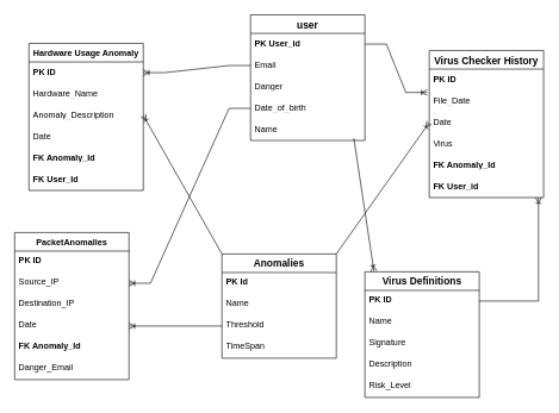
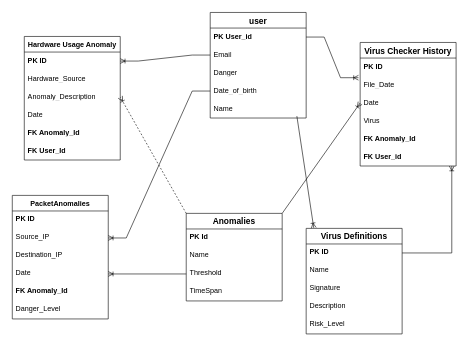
  <mxCell id="0" />
  <mxCell id="1" parent="0" />
  <mxCell id="2" value="Virus Checker History" style="swimlane;fontStyle=1;childLayout=stackLayout;horizontal=1;startSize=26;horizontalStack=0;resizeParent=1;resizeParentMax=0;resizeLast=0;collapsible=1;marginBottom=0;align=center;fontSize=14;" parent="1" vertex="1"><mxGeometry x="600" y="70" width="160" height="206" as="geometry" /></mxCell>
  <mxCell id="3" value="&lt;b&gt;PK ID&lt;/b&gt;" style="text;strokeColor=none;fillColor=none;spacingLeft=4;spacingRight=4;overflow=hidden;rotatable=0;points=[[0,0.5],[1,0.5]];portConstraint=eastwest;fontSize=12;whiteSpace=wrap;html=1;" parent="2" vertex="1"><mxGeometry y="26" width="160" height="30" as="geometry" /></mxCell>
  <mxCell id="4" value="File_Date" style="text;strokeColor=none;fillColor=none;spacingLeft=4;spacingRight=4;overflow=hidden;rotatable=0;points=[[0,0.5],[1,0.5]];portConstraint=eastwest;fontSize=12;whiteSpace=wrap;html=1;" parent="2" vertex="1"><mxGeometry y="56" width="160" height="30" as="geometry" /></mxCell>
  <mxCell id="5" value="Date" style="text;strokeColor=none;fillColor=none;spacingLeft=4;spacingRight=4;overflow=hidden;rotatable=0;points=[[0,0.5],[1,0.5]];portConstraint=eastwest;fontSize=12;whiteSpace=wrap;html=1;" parent="2" vertex="1"><mxGeometry y="86" width="160" height="30" as="geometry" /></mxCell>
  <mxCell id="6" value="Virus" style="text;strokeColor=none;fillColor=none;spacingLeft=4;spacingRight=4;overflow=hidden;rotatable=0;points=[[0,0.5],[1,0.5]];portConstraint=eastwest;fontSize=12;whiteSpace=wrap;html=1;" parent="2" vertex="1"><mxGeometry y="116" width="160" height="30" as="geometry" /></mxCell>
  <mxCell id="7" value="&lt;b&gt;FK Anomaly_Id&lt;/b&gt;" style="text;strokeColor=none;fillColor=none;spacingLeft=4;spacingRight=4;overflow=hidden;rotatable=0;points=[[0,0.5],[1,0.5]];portConstraint=eastwest;fontSize=12;whiteSpace=wrap;html=1;" parent="2" vertex="1"><mxGeometry y="146" width="160" height="30" as="geometry" /></mxCell>
  <mxCell id="8" value="&lt;b&gt;FK User_id&lt;/b&gt;" style="text;strokeColor=none;fillColor=none;spacingLeft=4;spacingRight=4;overflow=hidden;rotatable=0;points=[[0,0.5],[1,0.5]];portConstraint=eastwest;fontSize=12;whiteSpace=wrap;html=1;" parent="2" vertex="1"><mxGeometry y="176" width="160" height="30" as="geometry" /></mxCell>
  <mxCell id="9" value="user" style="swimlane;fontStyle=1;childLayout=stackLayout;horizontal=1;startSize=26;horizontalStack=0;resizeParent=1;resizeParentMax=0;resizeLast=0;collapsible=1;marginBottom=0;align=center;fontSize=14;" parent="1" vertex="1"><mxGeometry x="350" y="20" width="160" height="176" as="geometry" /></mxCell>
  <mxCell id="10" value="&lt;b&gt;PK User_id&lt;/b&gt;" style="text;strokeColor=none;fillColor=none;spacingLeft=4;spacingRight=4;overflow=hidden;rotatable=0;points=[[0,0.5],[1,0.5]];portConstraint=eastwest;fontSize=12;whiteSpace=wrap;html=1;" parent="9" vertex="1"><mxGeometry y="26" width="160" height="30" as="geometry" /></mxCell>
  <mxCell id="11" value="Email" style="text;strokeColor=none;fillColor=none;spacingLeft=4;spacingRight=4;overflow=hidden;rotatable=0;points=[[0,0.5],[1,0.5]];portConstraint=eastwest;fontSize=12;whiteSpace=wrap;html=1;" parent="9" vertex="1"><mxGeometry y="56" width="160" height="30" as="geometry" /></mxCell>
  <mxCell id="12" value="Danger" style="text;strokeColor=none;fillColor=none;spacingLeft=4;spacingRight=4;overflow=hidden;rotatable=0;points=[[0,0.5],[1,0.5]];portConstraint=eastwest;fontSize=12;whiteSpace=wrap;html=1;" parent="9" vertex="1"><mxGeometry y="86" width="160" height="30" as="geometry" /></mxCell>
  <mxCell id="13" value="Date_of_birth" style="text;strokeColor=none;fillColor=none;spacingLeft=4;spacingRight=4;overflow=hidden;rotatable=0;points=[[0,0.5],[1,0.5]];portConstraint=eastwest;fontSize=12;whiteSpace=wrap;html=1;" parent="9" vertex="1"><mxGeometry y="116" width="160" height="30" as="geometry" /></mxCell>
  <mxCell id="14" value="Name" style="text;strokeColor=none;fillColor=none;spacingLeft=4;spacingRight=4;overflow=hidden;rotatable=0;points=[[0,0.5],[1,0.5]];portConstraint=eastwest;fontSize=12;whiteSpace=wrap;html=1;" parent="9" vertex="1"><mxGeometry y="146" width="160" height="30" as="geometry" /></mxCell>
  <mxCell id="15" value="Hardware Usage Anomaly" style="swimlane;fontStyle=1;childLayout=stackLayout;horizontal=1;startSize=26;horizontalStack=0;resizeParent=1;resizeParentMax=0;resizeLast=0;collapsible=1;marginBottom=0;align=center;fontSize=12;" parent="1" vertex="1"><mxGeometry x="40" y="60" width="160" height="206" as="geometry" /></mxCell>
  <mxCell id="16" value="&lt;b&gt;PK ID&lt;/b&gt;" style="text;strokeColor=none;fillColor=none;spacingLeft=4;spacingRight=4;overflow=hidden;rotatable=0;points=[[0,0.5],[1,0.5]];portConstraint=eastwest;fontSize=12;whiteSpace=wrap;html=1;" parent="15" vertex="1"><mxGeometry y="26" width="160" height="30" as="geometry" /></mxCell>
- <mxCell id="17" value="Hardware_Name" style="text;strokeColor=none;fillColor=none;spacingLeft=4;spacingRight=4;overflow=hidden;rotatable=0;points=[[0,0.5],[1,0.5]];portConstraint=eastwest;fontSize=12;whiteSpace=wrap;html=1;" parent="15" vertex="1"><mxGeometry y="56" width="160" height="30" as="geometry" /></mxCell>
+ <mxCell id="17" value="Hardware_Source" style="text;strokeColor=none;fillColor=none;spacingLeft=4;spacingRight=4;overflow=hidden;rotatable=0;points=[[0,0.5],[1,0.5]];portConstraint=eastwest;fontSize=12;whiteSpace=wrap;html=1;" parent="15" vertex="1"><mxGeometry y="56" width="160" height="30" as="geometry" /></mxCell>
  <mxCell id="18" value="Anomaly_Description" style="text;strokeColor=none;fillColor=none;spacingLeft=4;spacingRight=4;overflow=hidden;rotatable=0;points=[[0,0.5],[1,0.5]];portConstraint=eastwest;fontSize=12;whiteSpace=wrap;html=1;" parent="15" vertex="1"><mxGeometry y="86" width="160" height="30" as="geometry" /></mxCell>
  <mxCell id="19" value="Date" style="text;strokeColor=none;fillColor=none;spacingLeft=4;spacingRight=4;overflow=hidden;rotatable=0;points=[[0,0.5],[1,0.5]];portConstraint=eastwest;fontSize=12;whiteSpace=wrap;html=1;" parent="15" vertex="1"><mxGeometry y="116" width="160" height="30" as="geometry" /></mxCell>
  <mxCell id="20" value="&lt;b&gt;FK Anomaly_Id&lt;/b&gt;" style="text;strokeColor=none;fillColor=none;spacingLeft=4;spacingRight=4;overflow=hidden;rotatable=0;points=[[0,0.5],[1,0.5]];portConstraint=eastwest;fontSize=12;whiteSpace=wrap;html=1;" parent="15" vertex="1"><mxGeometry y="146" width="160" height="30" as="geometry" /></mxCell>
  <mxCell id="21" value="&lt;b&gt;FK User_Id&lt;/b&gt;" style="text;strokeColor=none;fillColor=none;spacingLeft=4;spacingRight=4;overflow=hidden;rotatable=0;points=[[0,0.5],[1,0.5]];portConstraint=eastwest;fontSize=12;whiteSpace=wrap;html=1;" parent="15" vertex="1"><mxGeometry y="176" width="160" height="30" as="geometry" /></mxCell>
  <mxCell id="22" value="PacketAnomalies" style="swimlane;fontStyle=1;childLayout=stackLayout;horizontal=1;startSize=26;horizontalStack=0;resizeParent=1;resizeParentMax=0;resizeLast=0;collapsible=1;marginBottom=0;align=center;fontSize=12;" parent="1" vertex="1"><mxGeometry x="20" y="325" width="160" height="206" as="geometry" /></mxCell>
  <mxCell id="23" value="&lt;b&gt;PK ID&lt;/b&gt;" style="text;strokeColor=none;fillColor=none;spacingLeft=4;spacingRight=4;overflow=hidden;rotatable=0;points=[[0,0.5],[1,0.5]];portConstraint=eastwest;fontSize=12;whiteSpace=wrap;html=1;" parent="22" vertex="1"><mxGeometry y="26" width="160" height="30" as="geometry" /></mxCell>
  <mxCell id="24" value="Source_IP" style="text;strokeColor=none;fillColor=none;spacingLeft=4;spacingRight=4;overflow=hidden;rotatable=0;points=[[0,0.5],[1,0.5]];portConstraint=eastwest;fontSize=12;whiteSpace=wrap;html=1;" parent="22" vertex="1"><mxGeometry y="56" width="160" height="30" as="geometry" /></mxCell>
  <mxCell id="25" value="Destination_IP" style="text;strokeColor=none;fillColor=none;spacingLeft=4;spacingRight=4;overflow=hidden;rotatable=0;points=[[0,0.5],[1,0.5]];portConstraint=eastwest;fontSize=12;whiteSpace=wrap;html=1;" parent="22" vertex="1"><mxGeometry y="86" width="160" height="30" as="geometry" /></mxCell>
  <mxCell id="26" value="Date" style="text;strokeColor=none;fillColor=none;spacingLeft=4;spacingRight=4;overflow=hidden;rotatable=0;points=[[0,0.5],[1,0.5]];portConstraint=eastwest;fontSize=12;whiteSpace=wrap;html=1;" parent="22" vertex="1"><mxGeometry y="116" width="160" height="30" as="geometry" /></mxCell>
  <mxCell id="27" value="&lt;b&gt;FK Anomaly_Id&lt;/b&gt;" style="text;strokeColor=none;fillColor=none;spacingLeft=4;spacingRight=4;overflow=hidden;rotatable=0;points=[[0,0.5],[1,0.5]];portConstraint=eastwest;fontSize=12;whiteSpace=wrap;html=1;" parent="22" vertex="1"><mxGeometry y="146" width="160" height="30" as="geometry" /></mxCell>
- <mxCell id="28" value="Danger_Email" style="text;strokeColor=none;fillColor=none;spacingLeft=4;spacingRight=4;overflow=hidden;rotatable=0;points=[[0,0.5],[1,0.5]];portConstraint=eastwest;fontSize=12;whiteSpace=wrap;html=1;" parent="22" vertex="1"><mxGeometry y="176" width="160" height="30" as="geometry" /></mxCell>
+ <mxCell id="28" value="Danger_Level" style="text;strokeColor=none;fillColor=none;spacingLeft=4;spacingRight=4;overflow=hidden;rotatable=0;points=[[0,0.5],[1,0.5]];portConstraint=eastwest;fontSize=12;whiteSpace=wrap;html=1;" parent="22" vertex="1"><mxGeometry y="176" width="160" height="30" as="geometry" /></mxCell>
  <mxCell id="29" value="Anomalies" style="swimlane;fontStyle=1;childLayout=stackLayout;horizontal=1;startSize=26;horizontalStack=0;resizeParent=1;resizeParentMax=0;resizeLast=0;collapsible=1;marginBottom=0;align=center;fontSize=14;" parent="1" vertex="1"><mxGeometry x="310" y="355" width="160" height="146" as="geometry" /></mxCell>
  <mxCell id="30" value="&lt;b&gt;PK Id&lt;/b&gt;" style="text;strokeColor=none;fillColor=none;spacingLeft=4;spacingRight=4;overflow=hidden;rotatable=0;points=[[0,0.5],[1,0.5]];portConstraint=eastwest;fontSize=12;whiteSpace=wrap;html=1;" parent="29" vertex="1"><mxGeometry y="26" width="160" height="30" as="geometry" /></mxCell>
  <mxCell id="31" value="Name" style="text;strokeColor=none;fillColor=none;spacingLeft=4;spacingRight=4;overflow=hidden;rotatable=0;points=[[0,0.5],[1,0.5]];portConstraint=eastwest;fontSize=12;whiteSpace=wrap;html=1;" parent="29" vertex="1"><mxGeometry y="56" width="160" height="30" as="geometry" /></mxCell>
  <mxCell id="32" value="Threshold" style="text;strokeColor=none;fillColor=none;spacingLeft=4;spacingRight=4;overflow=hidden;rotatable=0;points=[[0,0.5],[1,0.5]];portConstraint=eastwest;fontSize=12;whiteSpace=wrap;html=1;" parent="29" vertex="1"><mxGeometry y="86" width="160" height="30" as="geometry" /></mxCell>
  <mxCell id="33" value="TimeSpan" style="text;strokeColor=none;fillColor=none;spacingLeft=4;spacingRight=4;overflow=hidden;rotatable=0;points=[[0,0.5],[1,0.5]];portConstraint=eastwest;fontSize=12;whiteSpace=wrap;html=1;" parent="29" vertex="1"><mxGeometry y="116" width="160" height="30" as="geometry" /></mxCell>
  <mxCell id="34" value="Virus Definitions" style="swimlane;fontStyle=1;childLayout=stackLayout;horizontal=1;startSize=26;horizontalStack=0;resizeParent=1;resizeParentMax=0;resizeLast=0;collapsible=1;marginBottom=0;align=center;fontSize=14;" parent="1" vertex="1"><mxGeometry x="510" y="380" width="160" height="176" as="geometry" /></mxCell>
  <mxCell id="35" value="&lt;b&gt;PK ID&lt;/b&gt;" style="text;strokeColor=none;fillColor=none;spacingLeft=4;spacingRight=4;overflow=hidden;rotatable=0;points=[[0,0.5],[1,0.5]];portConstraint=eastwest;fontSize=12;whiteSpace=wrap;html=1;" parent="34" vertex="1"><mxGeometry y="26" width="160" height="30" as="geometry" /></mxCell>
  <mxCell id="36" value="Name" style="text;strokeColor=none;fillColor=none;spacingLeft=4;spacingRight=4;overflow=hidden;rotatable=0;points=[[0,0.5],[1,0.5]];portConstraint=eastwest;fontSize=12;whiteSpace=wrap;html=1;" parent="34" vertex="1"><mxGeometry y="56" width="160" height="30" as="geometry" /></mxCell>
  <mxCell id="37" value="Signature" style="text;strokeColor=none;fillColor=none;spacingLeft=4;spacingRight=4;overflow=hidden;rotatable=0;points=[[0,0.5],[1,0.5]];portConstraint=eastwest;fontSize=12;whiteSpace=wrap;html=1;" parent="34" vertex="1"><mxGeometry y="86" width="160" height="30" as="geometry" /></mxCell>
  <mxCell id="38" value="Description" style="text;strokeColor=none;fillColor=none;spacingLeft=4;spacingRight=4;overflow=hidden;rotatable=0;points=[[0,0.5],[1,0.5]];portConstraint=eastwest;fontSize=12;whiteSpace=wrap;html=1;" parent="34" vertex="1"><mxGeometry y="116" width="160" height="30" as="geometry" /></mxCell>
  <mxCell id="39" value="Risk_Level" style="text;strokeColor=none;fillColor=none;spacingLeft=4;spacingRight=4;overflow=hidden;rotatable=0;points=[[0,0.5],[1,0.5]];portConstraint=eastwest;fontSize=12;whiteSpace=wrap;html=1;" parent="34" vertex="1"><mxGeometry y="146" width="160" height="30" as="geometry" /></mxCell>
  <mxCell id="40" value="" style="edgeStyle=entityRelationEdgeStyle;fontSize=12;html=1;endArrow=ERoneToMany;rounded=0;exitX=1;exitY=0.5;exitDx=0;exitDy=0;entryX=-0.017;entryY=0.093;entryDx=0;entryDy=0;entryPerimeter=0;" parent="1" source="10" target="4" edge="1"><mxGeometry width="100" height="100" relative="1" as="geometry"><mxPoint x="600" y="220" as="sourcePoint" /><mxPoint x="700" y="120" as="targetPoint" /></mxGeometry></mxCell>
  <mxCell id="41" value="" style="edgeStyle=entityRelationEdgeStyle;fontSize=12;html=1;endArrow=ERoneToMany;rounded=0;exitX=0;exitY=0.5;exitDx=0;exitDy=0;entryX=1;entryY=0.5;entryDx=0;entryDy=0;" parent="1" source="11" target="16" edge="1"><mxGeometry width="100" height="100" relative="1" as="geometry"><mxPoint x="390" y="350" as="sourcePoint" /><mxPoint x="490" y="250" as="targetPoint" /></mxGeometry></mxCell>
  <mxCell id="42" value="" style="fontSize=12;html=1;endArrow=ERoneToMany;rounded=0;exitX=0;exitY=0.5;exitDx=0;exitDy=0;entryX=1;entryY=0.5;entryDx=0;entryDy=0;" parent="1" source="32" target="26" edge="1"><mxGeometry width="100" height="100" relative="1" as="geometry"><mxPoint x="390" y="350" as="sourcePoint" /><mxPoint x="490" y="250" as="targetPoint" /></mxGeometry></mxCell>
  <mxCell id="43" value="" style="fontSize=12;html=1;endArrow=ERoneToMany;rounded=0;exitX=1;exitY=0.5;exitDx=0;exitDy=0;edgeStyle=orthogonalEdgeStyle;entryX=0.955;entryY=1;entryDx=0;entryDy=0;entryPerimeter=0;" parent="1" source="35" target="8" edge="1"><mxGeometry width="100" height="100" relative="1" as="geometry"><mxPoint x="390" y="350" as="sourcePoint" /><mxPoint x="690" y="280" as="targetPoint" /></mxGeometry></mxCell>
  <mxCell id="44" value="" style="edgeStyle=entityRelationEdgeStyle;fontSize=12;html=1;endArrow=ERoneToMany;rounded=0;exitX=0;exitY=0.5;exitDx=0;exitDy=0;entryX=1;entryY=0.5;entryDx=0;entryDy=0;" edge="1" parent="1" source="13" target="24"><mxGeometry width="100" height="100" relative="1" as="geometry"><mxPoint x="340" y="320" as="sourcePoint" /><mxPoint x="440" y="220" as="targetPoint" /></mxGeometry></mxCell>
  <mxCell id="45" value="" style="fontSize=12;html=1;endArrow=ERoneToMany;rounded=0;entryX=0.079;entryY=-0.005;entryDx=0;entryDy=0;exitX=0.903;exitY=0.893;exitDx=0;exitDy=0;exitPerimeter=0;entryPerimeter=0;" edge="1" parent="1" source="14" target="34"><mxGeometry width="100" height="100" relative="1" as="geometry"><mxPoint x="390" y="320" as="sourcePoint" /><mxPoint x="490" y="220" as="targetPoint" /></mxGeometry></mxCell>
- <mxCell id="46" value="" style="fontSize=12;html=1;endArrow=ERoneToMany;rounded=0;exitX=0;exitY=0;exitDx=0;exitDy=0;entryX=1;entryY=0.5;entryDx=0;entryDy=0;" edge="1" parent="1" source="29" target="18"><mxGeometry width="100" height="100" relative="1" as="geometry"><mxPoint x="-70" y="330" as="sourcePoint" /><mxPoint x="30" y="230" as="targetPoint" /></mxGeometry></mxCell>
+ <mxCell id="46" value="" style="fontSize=12;html=1;endArrow=ERoneToMany;rounded=0;exitX=0;exitY=0;exitDx=0;exitDy=0;entryX=1;entryY=0.5;entryDx=0;entryDy=0;dashed=1;" edge="1" parent="1" source="29" target="18"><mxGeometry width="100" height="100" relative="1" as="geometry"><mxPoint x="-70" y="330" as="sourcePoint" /><mxPoint x="30" y="230" as="targetPoint" /></mxGeometry></mxCell>
  <mxCell id="47" value="" style="fontSize=12;html=1;endArrow=ERoneToMany;rounded=0;entryX=0;entryY=0.5;entryDx=0;entryDy=0;exitX=1;exitY=0;exitDx=0;exitDy=0;" edge="1" parent="1" source="29" target="5"><mxGeometry width="100" height="100" relative="1" as="geometry"><mxPoint x="410" y="330" as="sourcePoint" /><mxPoint x="510" y="230" as="targetPoint" /></mxGeometry></mxCell>
